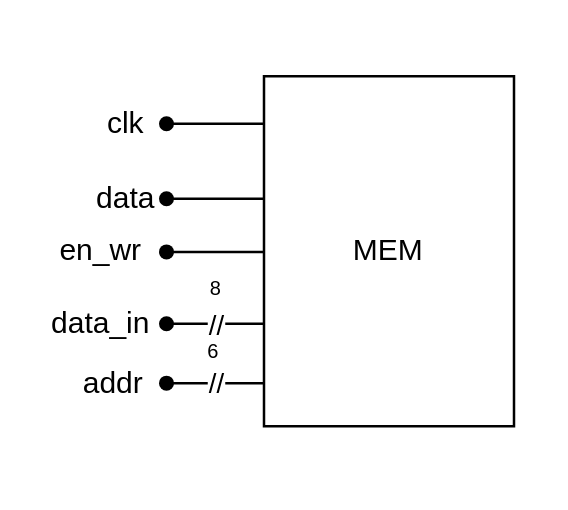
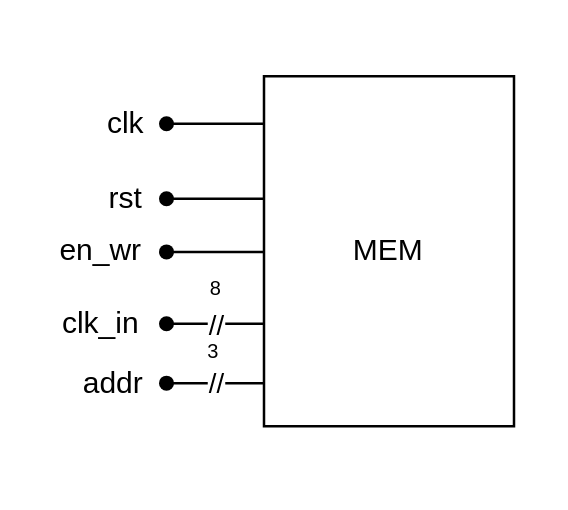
  <mxCell id="0" />
  <mxCell id="1" parent="0" />
  <mxCell id="2" value="" style="group;rotation=90;" parent="1" vertex="1" connectable="0"><mxGeometry x="75" y="20" width="20" height="57.5" as="geometry" /></mxCell>
  <mxCell id="3" value="" style="endArrow=none;html=1;rounded=0;fillColor=#e1d5e7;strokeColor=#000000;" parent="2" source="4" edge="1"><mxGeometry width="50" height="50" relative="1" as="geometry"><mxPoint x="9" y="29" as="sourcePoint" /><mxPoint x="39" y="29" as="targetPoint" /></mxGeometry></mxCell>
  <mxCell id="4" value="" style="shape=waypoint;sketch=0;fillStyle=solid;size=6;pointerEvents=1;points=[];fillColor=#e1d5e7;resizable=0;rotatable=0;perimeter=centerPerimeter;snapToPoint=1;strokeColor=#000000;rotation=90;" parent="2" vertex="1"><mxGeometry x="-19" y="19" width="20" height="20" as="geometry" /></mxCell>
  <mxCell id="5" value="clk" style="text;html=1;align=center;verticalAlign=middle;whiteSpace=wrap;rounded=0;" parent="2" vertex="1"><mxGeometry x="-40" y="14" width="30" height="30" as="geometry" /></mxCell>
  <mxCell id="6" value="" style="group;rotation=90;" parent="1" vertex="1" connectable="0"><mxGeometry x="75" y="50" width="20" height="57.5" as="geometry" /></mxCell>
  <mxCell id="7" value="" style="endArrow=none;html=1;rounded=0;fillColor=#e1d5e7;strokeColor=#000000;" parent="6" source="8" edge="1"><mxGeometry width="50" height="50" relative="1" as="geometry"><mxPoint x="9" y="29" as="sourcePoint" /><mxPoint x="39" y="29" as="targetPoint" /></mxGeometry></mxCell>
  <mxCell id="8" value="" style="shape=waypoint;sketch=0;fillStyle=solid;size=6;pointerEvents=1;points=[];fillColor=#e1d5e7;resizable=0;rotatable=0;perimeter=centerPerimeter;snapToPoint=1;strokeColor=#000000;rotation=90;" parent="6" vertex="1"><mxGeometry x="-19" y="19" width="20" height="20" as="geometry" /></mxCell>
  <mxCell id="9" value="" style="group;rotation=90;" parent="1" vertex="1" connectable="0"><mxGeometry x="75" y="123.75" width="20" height="57.5" as="geometry" /></mxCell>
  <mxCell id="10" value="" style="endArrow=none;html=1;rounded=0;fillColor=#e1d5e7;strokeColor=#000000;" parent="9" source="12" edge="1"><mxGeometry width="50" height="50" relative="1" as="geometry"><mxPoint x="9" y="29" as="sourcePoint" /><mxPoint x="39" y="29" as="targetPoint" /></mxGeometry></mxCell>
  <mxCell id="11" value="//" style="edgeLabel;html=1;align=center;verticalAlign=middle;resizable=0;points=[];" parent="10" vertex="1" connectable="0"><mxGeometry x="-0.045" relative="1" as="geometry"><mxPoint x="-4" as="offset" /></mxGeometry></mxCell>
  <mxCell id="12" value="" style="shape=waypoint;sketch=0;fillStyle=solid;size=6;pointerEvents=1;points=[];fillColor=#e1d5e7;resizable=0;rotatable=0;perimeter=centerPerimeter;snapToPoint=1;strokeColor=#000000;rotation=90;" parent="9" vertex="1"><mxGeometry x="-19" y="19" width="20" height="20" as="geometry" /></mxCell>
- <mxCell id="13" value="data" style="text;html=1;align=center;verticalAlign=middle;whiteSpace=wrap;rounded=0;" parent="1" vertex="1"><mxGeometry x="30" y="63.75" width="40" height="30" as="geometry" /></mxCell>
+ <mxCell id="13" value="rst" style="text;html=1;align=center;verticalAlign=middle;whiteSpace=wrap;rounded=0;" parent="1" vertex="1"><mxGeometry x="30" y="63.75" width="40" height="30" as="geometry" /></mxCell>
  <mxCell id="14" value="addr" style="text;html=1;align=center;verticalAlign=middle;whiteSpace=wrap;rounded=0;" parent="1" vertex="1"><mxGeometry x="30" y="137.5" width="30" height="30" as="geometry" /></mxCell>
- <mxCell id="15" value="&lt;font style=&quot;font-size: 8px;&quot;&gt;6&lt;/font&gt;" style="text;html=1;align=center;verticalAlign=middle;whiteSpace=wrap;rounded=0;movable=0;resizable=0;rotatable=0;deletable=0;editable=0;locked=1;connectable=0;" parent="1" vertex="1"><mxGeometry x="55" y="123.75" width="60" height="30" as="geometry" /></mxCell>
+ <mxCell id="15" value="&lt;font style=&quot;font-size: 8px;&quot;&gt;3&lt;/font&gt;" style="text;html=1;align=center;verticalAlign=middle;whiteSpace=wrap;rounded=0;movable=0;resizable=0;rotatable=0;deletable=0;editable=0;locked=1;connectable=0;" parent="1" vertex="1"><mxGeometry x="55" y="123.75" width="60" height="30" as="geometry" /></mxCell>
  <mxCell id="16" value="" style="group;rotation=90;" vertex="1" connectable="0" parent="1"><mxGeometry x="75" y="100" width="20" height="57.5" as="geometry" /></mxCell>
  <mxCell id="17" value="" style="endArrow=none;html=1;rounded=0;fillColor=#e1d5e7;strokeColor=#000000;" edge="1" parent="16" source="19"><mxGeometry width="50" height="50" relative="1" as="geometry"><mxPoint x="9" y="29" as="sourcePoint" /><mxPoint x="39" y="29" as="targetPoint" /></mxGeometry></mxCell>
  <mxCell id="18" value="//" style="edgeLabel;html=1;align=center;verticalAlign=middle;resizable=0;points=[];" vertex="1" connectable="0" parent="17"><mxGeometry x="-0.125" y="2" relative="1" as="geometry"><mxPoint x="-2" y="2" as="offset" /></mxGeometry></mxCell>
  <mxCell id="19" value="" style="shape=waypoint;sketch=0;fillStyle=solid;size=6;pointerEvents=1;points=[];fillColor=#e1d5e7;resizable=0;rotatable=0;perimeter=centerPerimeter;snapToPoint=1;strokeColor=#000000;rotation=90;" vertex="1" parent="16"><mxGeometry x="-19" y="19" width="20" height="20" as="geometry" /></mxCell>
- <mxCell id="20" value="data_in" style="text;html=1;align=center;verticalAlign=middle;whiteSpace=wrap;rounded=0;" vertex="1" parent="1"><mxGeometry x="20" y="113.75" width="40" height="30" as="geometry" /></mxCell>
+ <mxCell id="20" value="clk_in" style="text;html=1;align=center;verticalAlign=middle;whiteSpace=wrap;rounded=0;" vertex="1" parent="1"><mxGeometry x="20" y="113.75" width="40" height="30" as="geometry" /></mxCell>
  <mxCell id="21" value="" style="group;rotation=90;" vertex="1" connectable="0" parent="1"><mxGeometry x="75" y="71.25" width="41" height="57.5" as="geometry" /></mxCell>
  <mxCell id="22" value="" style="endArrow=none;html=1;rounded=0;fillColor=#e1d5e7;strokeColor=#000000;" edge="1" parent="21" source="23"><mxGeometry width="50" height="50" relative="1" as="geometry"><mxPoint x="9" y="29" as="sourcePoint" /><mxPoint x="39" y="29" as="targetPoint" /></mxGeometry></mxCell>
  <mxCell id="23" value="" style="shape=waypoint;sketch=0;fillStyle=solid;size=6;pointerEvents=1;points=[];fillColor=#e1d5e7;resizable=0;rotatable=0;perimeter=centerPerimeter;snapToPoint=1;strokeColor=#000000;rotation=90;" vertex="1" parent="21"><mxGeometry x="-19" y="19" width="20" height="20" as="geometry" /></mxCell>
  <mxCell id="24" value="&lt;font style=&quot;font-size: 8px;&quot;&gt;8&lt;/font&gt;" style="text;html=1;align=center;verticalAlign=middle;whiteSpace=wrap;rounded=0;" vertex="1" parent="21"><mxGeometry x="-19" y="27.5" width="60" height="30" as="geometry" /></mxCell>
  <mxCell id="25" value="en_wr" style="text;html=1;align=center;verticalAlign=middle;whiteSpace=wrap;rounded=0;" vertex="1" parent="1"><mxGeometry x="20" y="85" width="40" height="30" as="geometry" /></mxCell>
  <mxCell id="26" value="MEM" style="rounded=0;whiteSpace=wrap;html=1;" parent="1" vertex="1"><mxGeometry x="105" y="30" width="100" height="140" as="geometry" /></mxCell>
